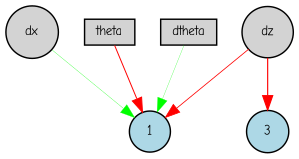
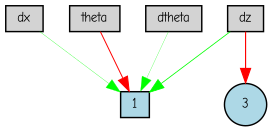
  digraph {
    fontname="Comic Neue"
    node [fillcolor=lightgray fontname="Comic Neue" fontsize=9 shape=box style=filled]
    edge [color=red fontname="Comic Neue" style=solid]
-   dx [height=0.2 shape=circle width=0.2]
-   1 [fillcolor=lightblue height=0.2 shape=circle width=0.2]
-   dz [height=0.2 shape=circle width=0.2]
+   dx [height=0.2 width=0.2]
+   1 [fillcolor=lightblue height=0.2 width=0.2]
+   dz [height=0.2 width=0.2]
    n4 [fillcolor=lightblue height=0.2 label=3 shape=circle width=0.2]
    theta [height=0.2 width=0.2]
    dtheta [height=0.2 width=0.2]
    dx -> 1 [color=green penwidth=0.20564549330891163]
-   dz -> 1 [penwidth=0.5471421362494364]
+   dz -> 1 [color=green penwidth=0.5471421362494364]
    dz -> n4 [penwidth=0.7934683235851826]
    theta -> 1 [penwidth=0.6859784713391309]
    dtheta -> 1 [color=green penwidth=0.17547961788805386]
  }
